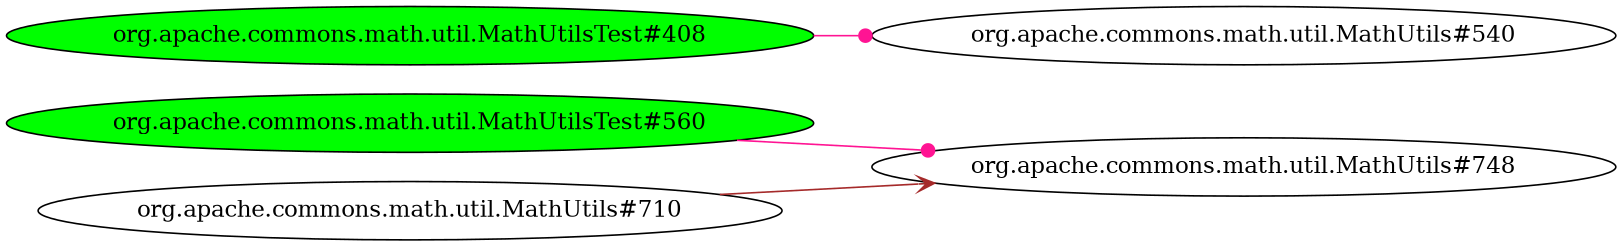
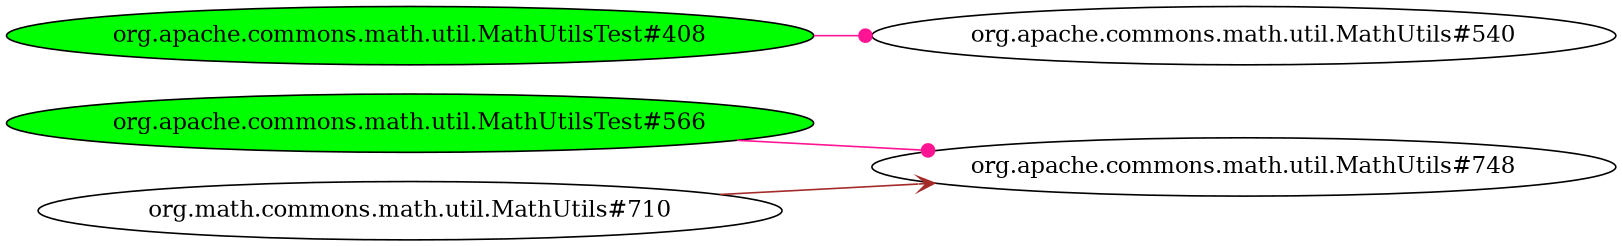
  digraph {
    rankdir=LR
    edge [arrowhead=dot color=deeppink]
-   "org.apache.commons.math.util.MathUtilsTest#566" [fillcolor=green style=filled label="org.apache.commons.math.util.MathUtilsTest#560"]
+   "org.apache.commons.math.util.MathUtilsTest#566" [fillcolor=green style=filled]
    "org.apache.commons.math.util.MathUtils#748"
-   "org.apache.commons.math.util.MathUtils#710"
+   "org.apache.commons.math.util.MathUtils#710" [label="org.math.commons.math.util.MathUtils#710"]
    "org.apache.commons.math.util.MathUtilsTest#408" [fillcolor=green style=filled]
    "org.apache.commons.math.util.MathUtils#540"
    "org.apache.commons.math.util.MathUtilsTest#566" -> "org.apache.commons.math.util.MathUtils#748"
    "org.apache.commons.math.util.MathUtils#710" -> "org.apache.commons.math.util.MathUtils#748" [arrowhead=vee color=brown]
    "org.apache.commons.math.util.MathUtilsTest#408" -> "org.apache.commons.math.util.MathUtils#540"
  }
